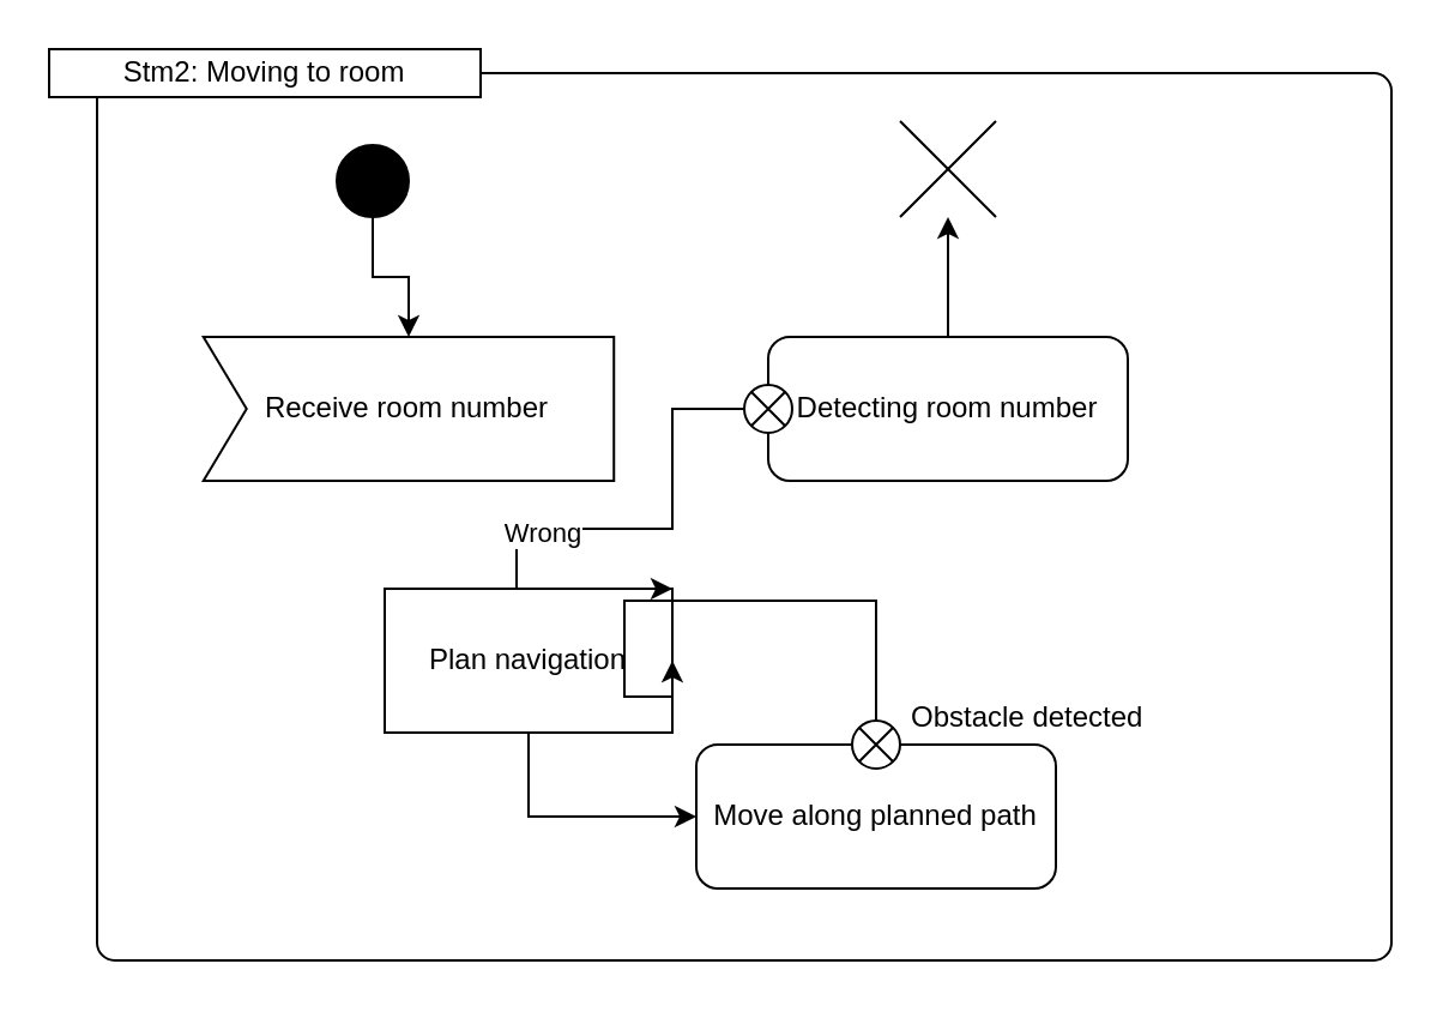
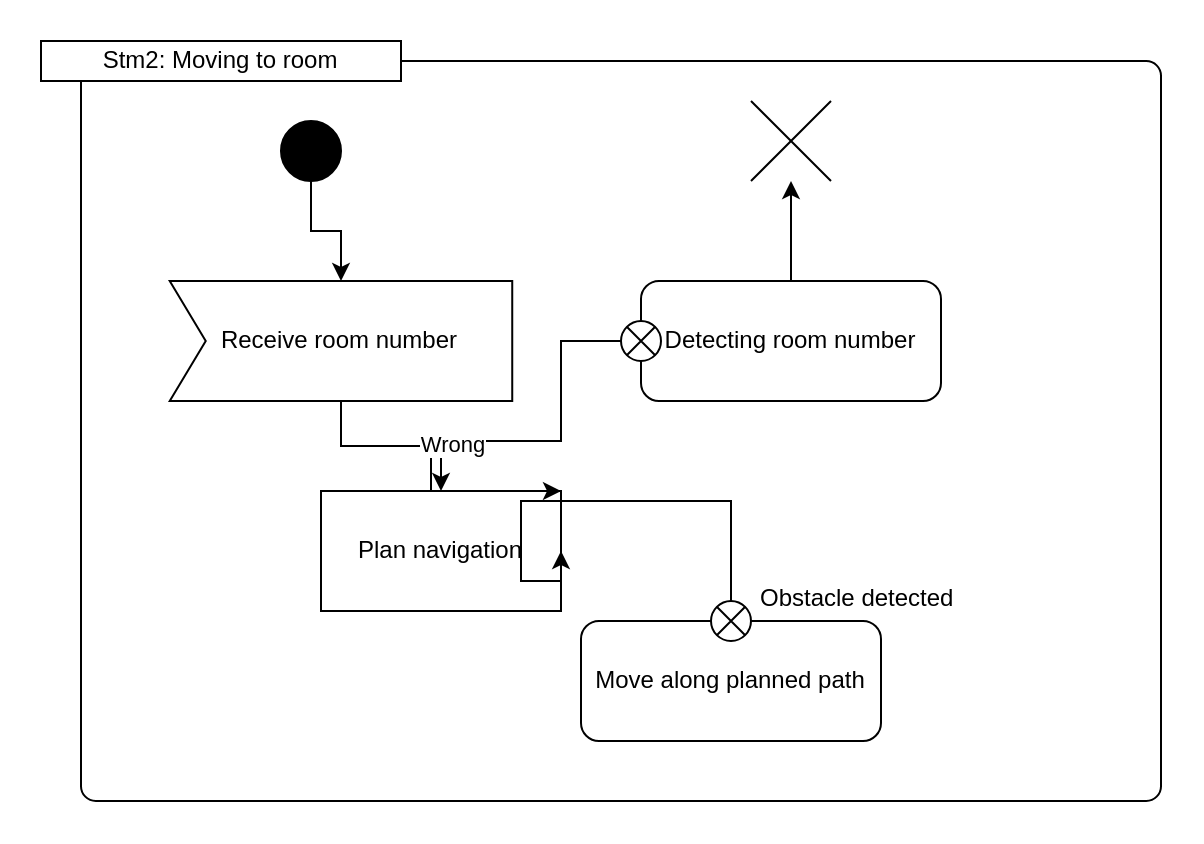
  <mxCell id="0" />
  <mxCell id="1" parent="0" />
  <mxCell id="2" value="" style="rounded=1;whiteSpace=wrap;html=1;arcSize=2;" vertex="1" parent="1"><mxGeometry x="40" y="30" width="540" height="370" as="geometry" /></mxCell>
  <mxCell id="3" value="" style="ellipse;whiteSpace=wrap;html=1;aspect=fixed;strokeColor=#000000;fillColor=#000000;" vertex="1" parent="1"><mxGeometry x="140" y="60" width="30" height="30" as="geometry" /></mxCell>
+ <mxCell id="4" style="edgeStyle=orthogonalEdgeStyle;rounded=0;orthogonalLoop=1;jettySize=auto;html=1;exitX=0.5;exitY=1;exitDx=0;exitDy=0;exitPerimeter=0;entryX=0.5;entryY=0;entryDx=0;entryDy=0;" edge="1" parent="1" source="5" target="8"><mxGeometry relative="1" as="geometry" /></mxCell>
  <mxCell id="5" value="Receive room number" style="html=1;shape=mxgraph.sysml.accEvent;strokeWidth=1;whiteSpace=wrap;align=center;" vertex="1" parent="1"><mxGeometry x="84.37" y="140" width="171.25" height="60" as="geometry" /></mxCell>
  <mxCell id="6" style="edgeStyle=orthogonalEdgeStyle;rounded=0;orthogonalLoop=1;jettySize=auto;html=1;exitX=0.5;exitY=1;exitDx=0;exitDy=0;entryX=0.5;entryY=0;entryDx=0;entryDy=0;entryPerimeter=0;" edge="1" parent="1" source="3" target="5"><mxGeometry relative="1" as="geometry" /></mxCell>
- <mxCell id="7" style="edgeStyle=orthogonalEdgeStyle;rounded=0;orthogonalLoop=1;jettySize=auto;html=1;exitX=0.5;exitY=1;exitDx=0;exitDy=0;entryX=0;entryY=0.5;entryDx=0;entryDy=0;" edge="1" parent="1" source="8" target="9"><mxGeometry relative="1" as="geometry" /></mxCell>
  <mxCell id="8" value="Plan navigation" style="rounded=0;whiteSpace=wrap;html=1;" vertex="1" parent="1"><mxGeometry x="160" y="245" width="120" height="60" as="geometry" /></mxCell>
  <mxCell id="9" value="Move along planned path" style="rounded=1;whiteSpace=wrap;html=1;" vertex="1" parent="1"><mxGeometry x="290" y="310" width="150" height="60" as="geometry" /></mxCell>
  <mxCell id="10" value="Stm2: Moving to room" style="rounded=0;whiteSpace=wrap;html=1;" vertex="1" parent="1"><mxGeometry x="20" y="20" width="180" height="20" as="geometry" /></mxCell>
  <mxCell id="11" style="edgeStyle=orthogonalEdgeStyle;rounded=0;orthogonalLoop=1;jettySize=auto;html=1;exitX=0;exitY=0.5;exitDx=0;exitDy=0;exitPerimeter=0;entryX=1;entryY=0.5;entryDx=0;entryDy=0;" edge="1" parent="1" source="12" target="8"><mxGeometry relative="1" as="geometry"><Array as="points"><mxPoint x="365" y="250" /><mxPoint x="260" y="250" /><mxPoint x="260" y="290" /></Array></mxGeometry></mxCell>
  <mxCell id="12" value="Obstacle detected" style="shape=mxgraph.sysml.flowFinal;labelPosition=right;verticalLabelPosition=top;spacingTop=5;spacingLeft=3;align=left;verticalAlign=top;resizable=0;html=1;direction=south;" vertex="1" parent="1"><mxGeometry x="355" y="300" width="20" height="20" as="geometry" /></mxCell>
  <mxCell id="13" value="" style="edgeStyle=orthogonalEdgeStyle;rounded=0;orthogonalLoop=1;jettySize=auto;html=1;" edge="1" parent="1" source="14" target="18"><mxGeometry relative="1" as="geometry" /></mxCell>
  <mxCell id="14" value="Detecting room number" style="rounded=1;whiteSpace=wrap;html=1;" vertex="1" parent="1"><mxGeometry x="320" y="140" width="150" height="60" as="geometry" /></mxCell>
  <mxCell id="15" style="edgeStyle=orthogonalEdgeStyle;rounded=0;orthogonalLoop=1;jettySize=auto;html=1;exitX=0.5;exitY=1;exitDx=0;exitDy=0;exitPerimeter=0;entryX=1;entryY=0;entryDx=0;entryDy=0;" edge="1" parent="1" source="17" target="8"><mxGeometry relative="1" as="geometry"><Array as="points"><mxPoint x="280" y="170" /><mxPoint x="280" y="220" /><mxPoint x="215" y="220" /></Array></mxGeometry></mxCell>
  <mxCell id="16" value="Wrong" style="edgeLabel;html=1;align=center;verticalAlign=middle;resizable=0;points=[];" vertex="1" connectable="0" parent="15"><mxGeometry x="0.147" y="1" relative="1" as="geometry"><mxPoint as="offset" /></mxGeometry></mxCell>
  <mxCell id="17" value="" style="shape=mxgraph.sysml.flowFinal;labelPosition=right;verticalLabelPosition=top;spacingTop=5;spacingLeft=3;align=left;verticalAlign=top;resizable=0;html=1;direction=south;" vertex="1" parent="1"><mxGeometry x="310" y="160" width="20" height="20" as="geometry" /></mxCell>
  <mxCell id="18" value="" style="shape=mxgraph.sysml.x;" vertex="1" parent="1"><mxGeometry x="375" y="50" width="40" height="40" as="geometry" /></mxCell>
